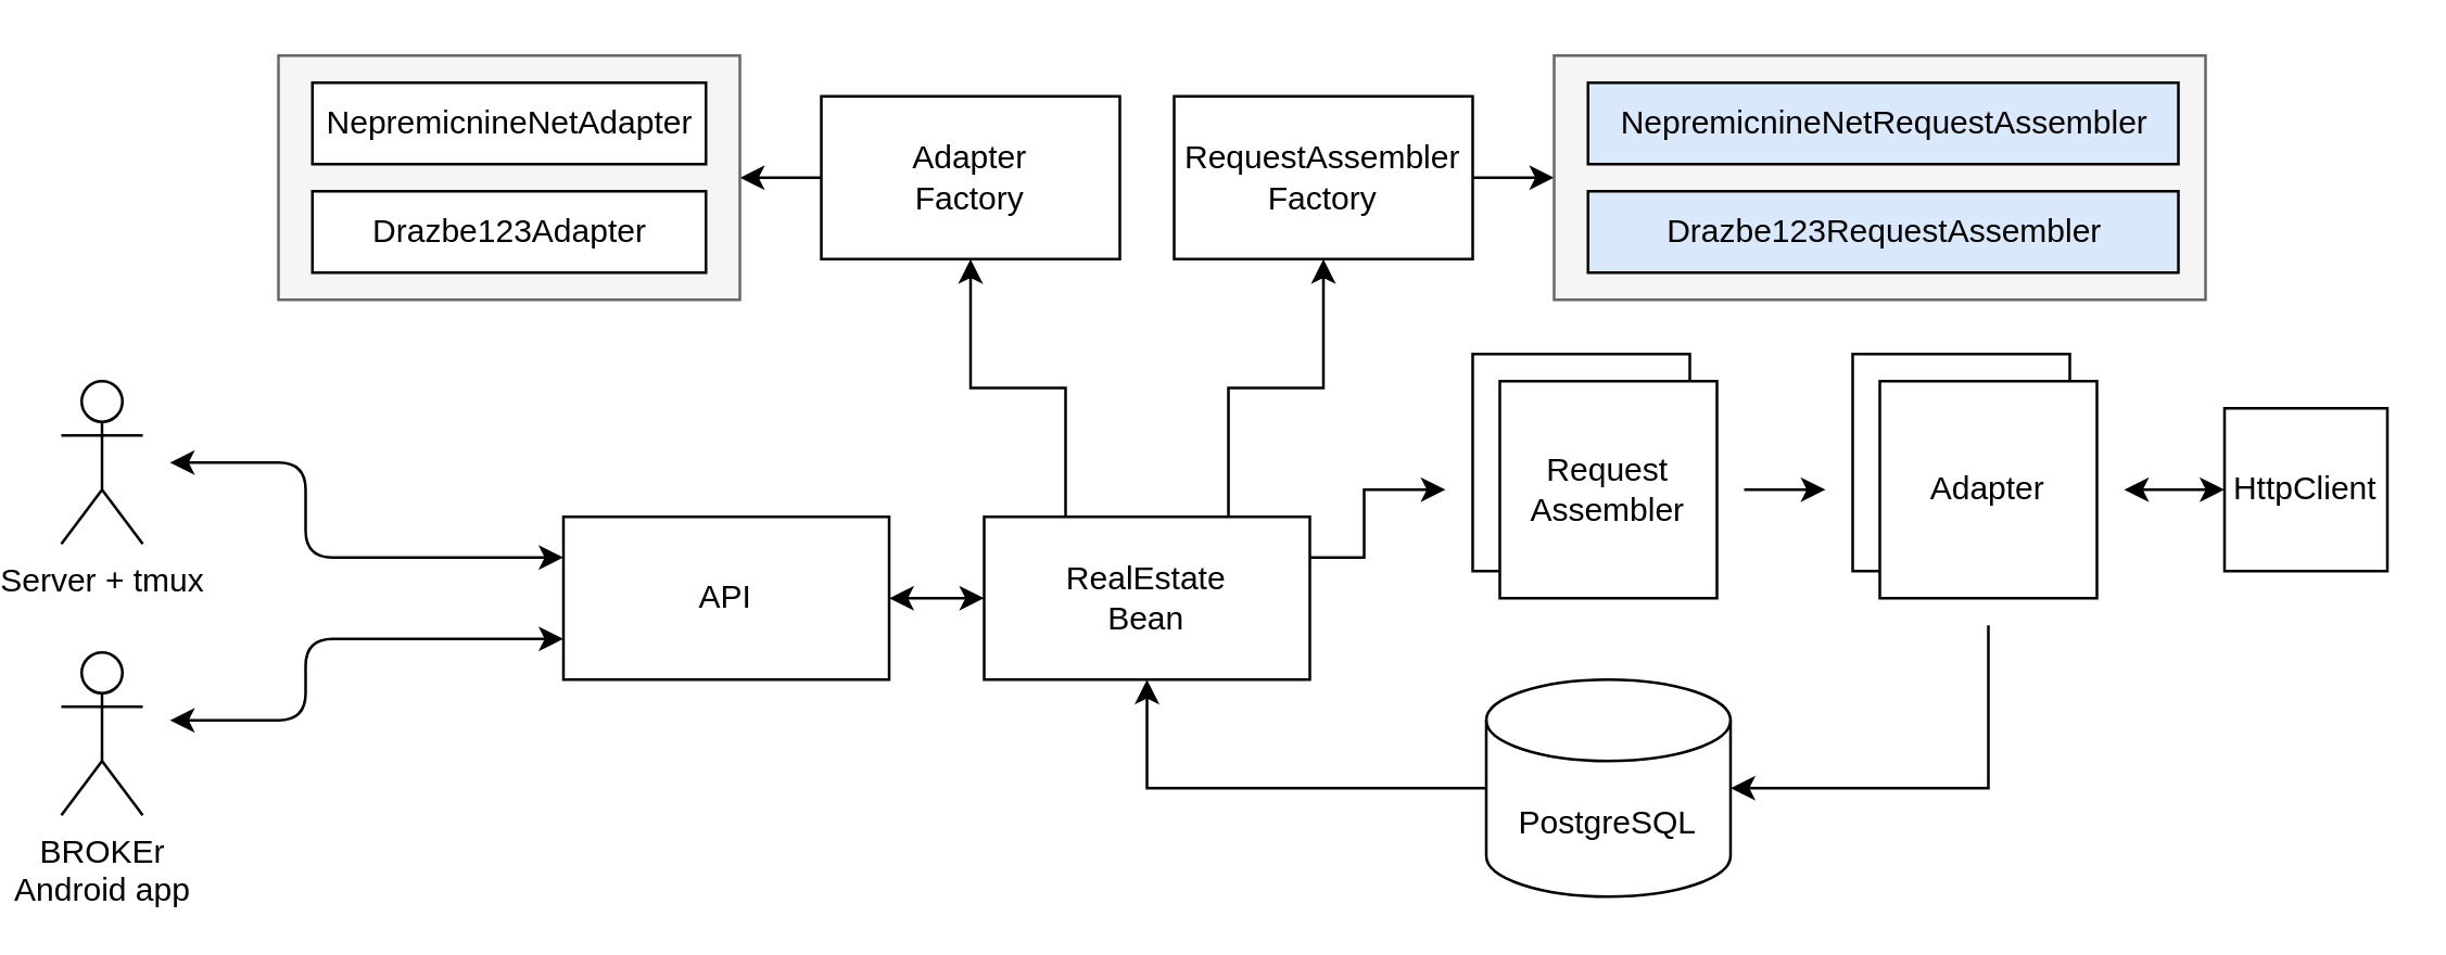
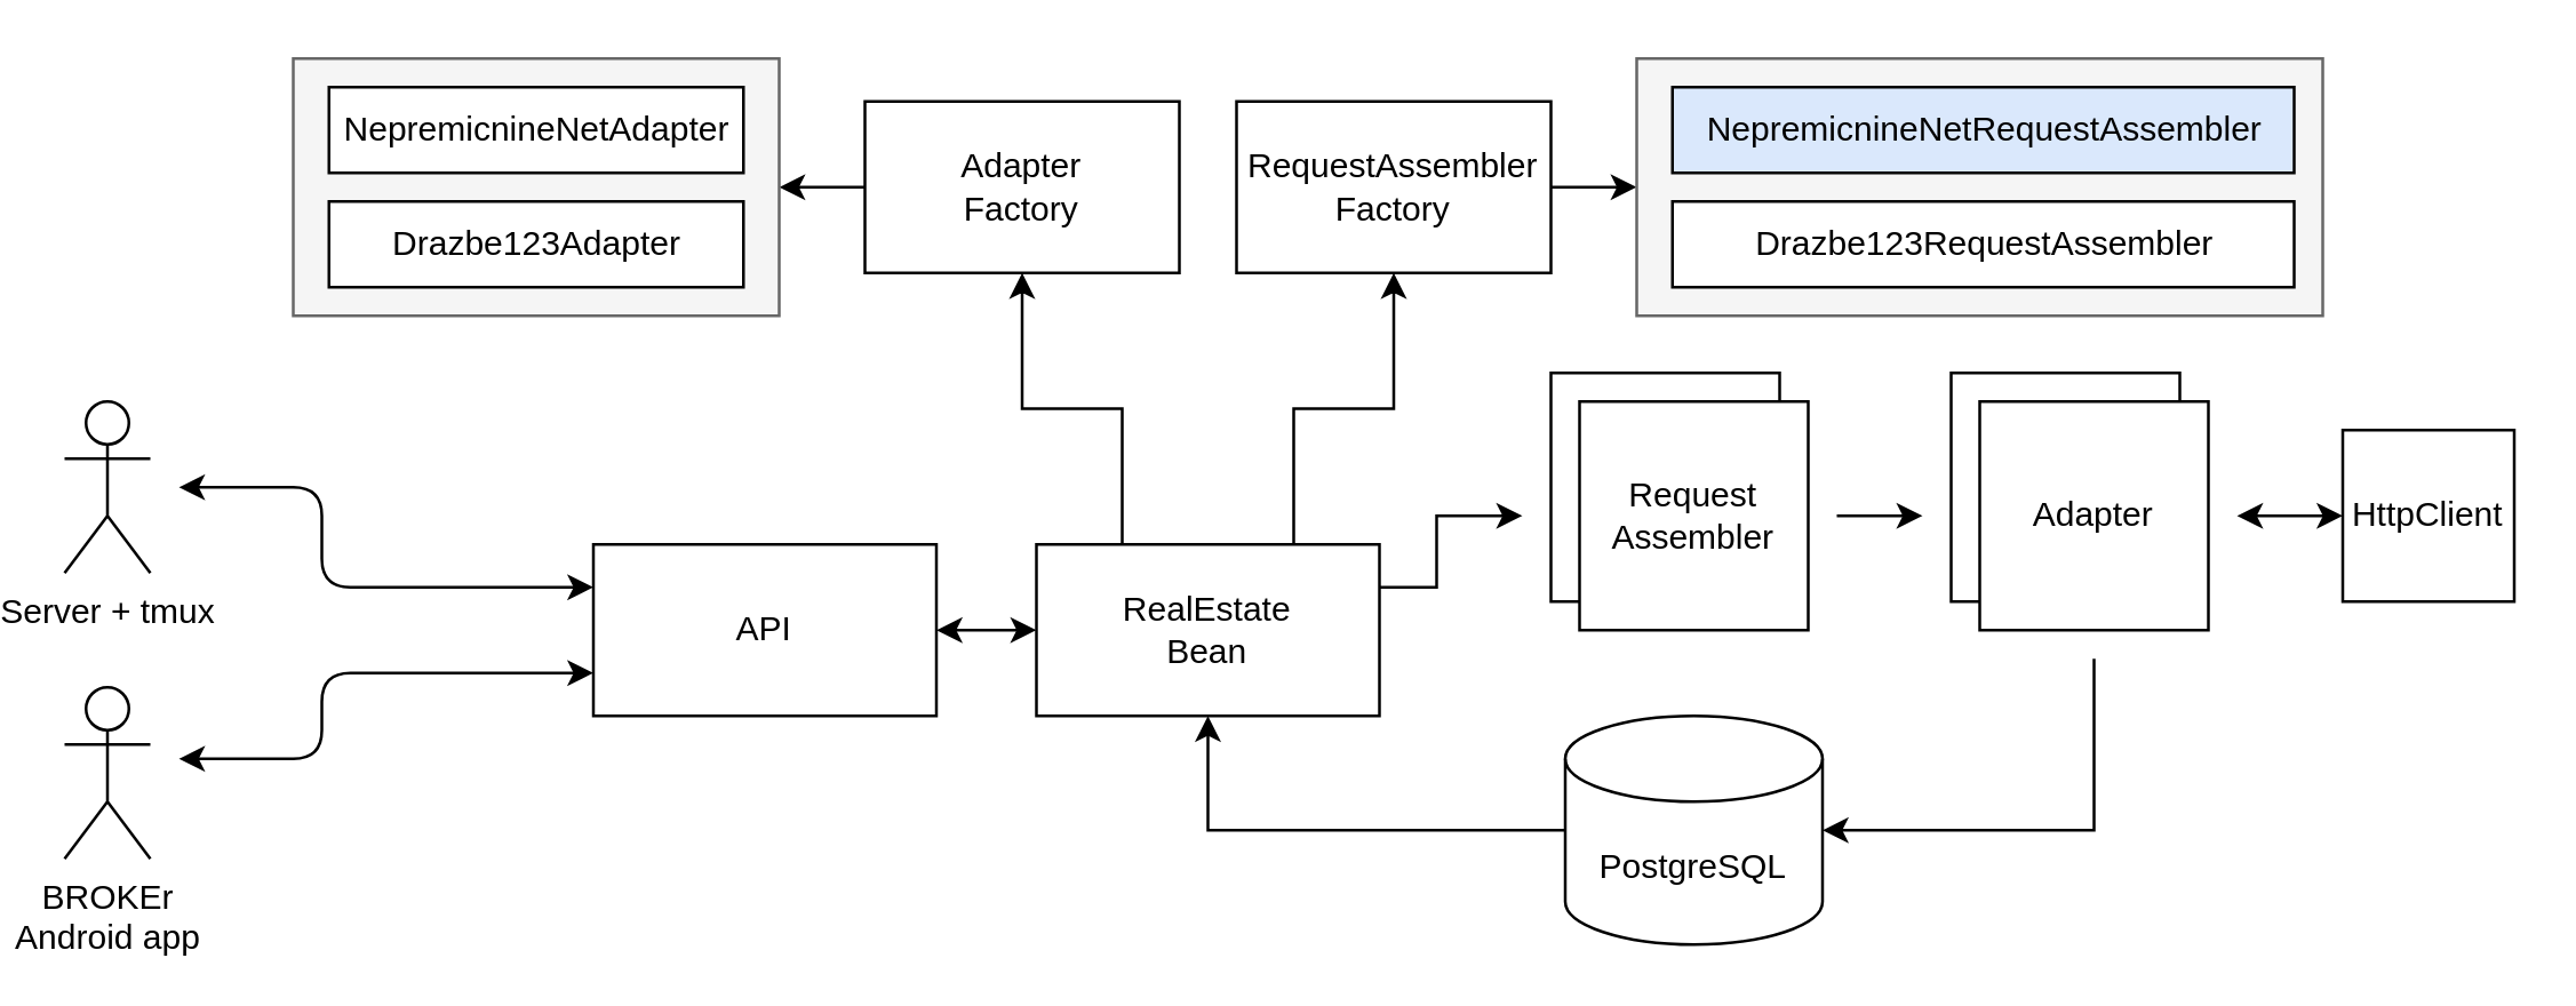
  <mxCell id="0" />
  <mxCell id="1" parent="0" />
  <mxCell id="2" style="edgeStyle=orthogonalEdgeStyle;rounded=0;orthogonalLoop=1;jettySize=auto;html=1;exitX=1;exitY=0.5;exitDx=0;exitDy=0;entryX=0;entryY=0.5;entryDx=0;entryDy=0;startArrow=classic;startFill=1;" edge="1" parent="1" source="3" target="9"><mxGeometry relative="1" as="geometry" /></mxCell>
  <mxCell id="3" value="API" style="rounded=0;whiteSpace=wrap;html=1;" vertex="1" parent="1"><mxGeometry x="205" y="190" width="120" height="60" as="geometry" /></mxCell>
  <mxCell id="4" value="BROKEr&lt;br&gt;Android app" style="shape=umlActor;verticalLabelPosition=bottom;verticalAlign=top;html=1;outlineConnect=0;" vertex="1" parent="1"><mxGeometry x="20" y="240" width="30" height="60" as="geometry" /></mxCell>
  <mxCell id="5" value="" style="endArrow=classic;startArrow=classic;html=1;entryX=0;entryY=0.75;entryDx=0;entryDy=0;" edge="1" parent="1" target="3"><mxGeometry width="50" height="50" relative="1" as="geometry"><mxPoint x="60" y="265" as="sourcePoint" /><mxPoint x="450" y="330" as="targetPoint" /><Array as="points"><mxPoint x="110" y="265" /><mxPoint x="110" y="235" /></Array></mxGeometry></mxCell>
  <mxCell id="6" value="Server + tmux" style="shape=umlActor;verticalLabelPosition=bottom;verticalAlign=top;html=1;outlineConnect=0;" vertex="1" parent="1"><mxGeometry x="20" y="140" width="30" height="60" as="geometry" /></mxCell>
  <mxCell id="7" value="" style="endArrow=classic;startArrow=classic;html=1;entryX=0;entryY=0.25;entryDx=0;entryDy=0;" edge="1" parent="1" target="3"><mxGeometry width="50" height="50" relative="1" as="geometry"><mxPoint x="60" y="170" as="sourcePoint" /><mxPoint x="160" y="225" as="targetPoint" /><Array as="points"><mxPoint x="110" y="170" /><mxPoint x="110" y="205" /></Array></mxGeometry></mxCell>
  <mxCell id="8" style="edgeStyle=orthogonalEdgeStyle;rounded=0;orthogonalLoop=1;jettySize=auto;html=1;exitX=1;exitY=0.25;exitDx=0;exitDy=0;startArrow=none;startFill=0;endArrow=classic;endFill=1;" edge="1" parent="1" source="9"><mxGeometry relative="1" as="geometry"><mxPoint x="530" y="180" as="targetPoint" /><mxPoint x="450" y="220" as="sourcePoint" /><Array as="points"><mxPoint x="500" y="205" /><mxPoint x="500" y="180" /></Array></mxGeometry></mxCell>
  <mxCell id="9" value="RealEstate&lt;br&gt;Bean" style="rounded=0;whiteSpace=wrap;html=1;" vertex="1" parent="1"><mxGeometry x="360" y="190" width="120" height="60" as="geometry" /></mxCell>
  <mxCell id="10" style="edgeStyle=orthogonalEdgeStyle;rounded=0;orthogonalLoop=1;jettySize=auto;html=1;exitX=0.5;exitY=1;exitDx=0;exitDy=0;entryX=0.25;entryY=0;entryDx=0;entryDy=0;startArrow=classic;startFill=1;endArrow=none;endFill=0;" edge="1" parent="1" source="12" target="9"><mxGeometry relative="1" as="geometry" /></mxCell>
  <mxCell id="11" style="edgeStyle=orthogonalEdgeStyle;rounded=0;orthogonalLoop=1;jettySize=auto;html=1;exitX=0;exitY=0.5;exitDx=0;exitDy=0;entryX=1;entryY=0.5;entryDx=0;entryDy=0;startArrow=none;startFill=0;endArrow=classic;endFill=1;" edge="1" parent="1" source="12" target="13"><mxGeometry relative="1" as="geometry"><Array as="points"><mxPoint x="280" y="65" /></Array></mxGeometry></mxCell>
  <mxCell id="12" value="Adapter&lt;br&gt;Factory" style="rounded=0;whiteSpace=wrap;html=1;" vertex="1" parent="1"><mxGeometry x="300" y="35" width="110" height="60" as="geometry" /></mxCell>
  <mxCell id="13" value="" style="rounded=0;whiteSpace=wrap;html=1;fillColor=#f5f5f5;strokeColor=#666666;fontColor=#333333;" vertex="1" parent="1"><mxGeometry x="100" y="20" width="170" height="90" as="geometry" /></mxCell>
  <mxCell id="14" value="NepremicnineNetAdapter" style="rounded=0;whiteSpace=wrap;html=1;" vertex="1" parent="1"><mxGeometry x="112.5" y="30" width="145" height="30" as="geometry" /></mxCell>
  <mxCell id="15" value="Drazbe123Adapter" style="rounded=0;whiteSpace=wrap;html=1;" vertex="1" parent="1"><mxGeometry x="112.5" y="70" width="145" height="30" as="geometry" /></mxCell>
  <mxCell id="16" style="edgeStyle=orthogonalEdgeStyle;rounded=0;orthogonalLoop=1;jettySize=auto;html=1;exitX=0.5;exitY=1;exitDx=0;exitDy=0;entryX=0.75;entryY=0;entryDx=0;entryDy=0;startArrow=classic;startFill=1;endArrow=none;endFill=0;" edge="1" parent="1" source="18" target="9"><mxGeometry relative="1" as="geometry" /></mxCell>
  <mxCell id="17" style="edgeStyle=orthogonalEdgeStyle;rounded=0;orthogonalLoop=1;jettySize=auto;html=1;exitX=1;exitY=0.5;exitDx=0;exitDy=0;entryX=0;entryY=0.5;entryDx=0;entryDy=0;startArrow=none;startFill=0;" edge="1" parent="1" source="18" target="19"><mxGeometry relative="1" as="geometry" /></mxCell>
  <mxCell id="18" value="RequestAssembler&lt;br&gt;Factory" style="rounded=0;whiteSpace=wrap;html=1;" vertex="1" parent="1"><mxGeometry x="430" y="35" width="110" height="60" as="geometry" /></mxCell>
  <mxCell id="19" value="" style="rounded=0;whiteSpace=wrap;html=1;fillColor=#f5f5f5;strokeColor=#666666;fontColor=#333333;" vertex="1" parent="1"><mxGeometry x="570" y="20" width="240" height="90" as="geometry" /></mxCell>
  <mxCell id="20" value="NepremicnineNetRequestAssembler" style="rounded=0;whiteSpace=wrap;html=1;fillColor=#dae8fc;" vertex="1" parent="1"><mxGeometry x="582.5" y="30" width="217.5" height="30" as="geometry" /></mxCell>
- <mxCell id="21" value="Drazbe123RequestAssembler" style="rounded=0;whiteSpace=wrap;html=1;fillColor=#dae8fc;" vertex="1" parent="1"><mxGeometry x="582.5" y="70" width="217.5" height="30" as="geometry" /></mxCell>
+ <mxCell id="21" value="Drazbe123RequestAssembler" style="rounded=0;whiteSpace=wrap;html=1;" vertex="1" parent="1"><mxGeometry x="582.5" y="70" width="217.5" height="30" as="geometry" /></mxCell>
  <mxCell id="22" value="" style="whiteSpace=wrap;html=1;aspect=fixed;" vertex="1" parent="1"><mxGeometry x="540" y="130" width="80" height="80" as="geometry" /></mxCell>
  <mxCell id="23" value="Request&lt;br&gt;Assembler" style="whiteSpace=wrap;html=1;aspect=fixed;" vertex="1" parent="1"><mxGeometry x="550" y="140" width="80" height="80" as="geometry" /></mxCell>
  <mxCell id="24" value="" style="endArrow=classic;html=1;" edge="1" parent="1"><mxGeometry width="50" height="50" relative="1" as="geometry"><mxPoint x="640" y="180" as="sourcePoint" /><mxPoint x="670" y="180" as="targetPoint" /></mxGeometry></mxCell>
  <mxCell id="25" value="" style="whiteSpace=wrap;html=1;aspect=fixed;" vertex="1" parent="1"><mxGeometry x="680" y="130" width="80" height="80" as="geometry" /></mxCell>
  <mxCell id="26" style="edgeStyle=orthogonalEdgeStyle;rounded=0;orthogonalLoop=1;jettySize=auto;html=1;entryX=0;entryY=0.5;entryDx=0;entryDy=0;startArrow=classic;startFill=1;endArrow=classic;endFill=1;" edge="1" parent="1" target="31"><mxGeometry relative="1" as="geometry"><mxPoint x="780" y="180" as="sourcePoint" /></mxGeometry></mxCell>
  <mxCell id="27" value="Adapter" style="whiteSpace=wrap;html=1;aspect=fixed;" vertex="1" parent="1"><mxGeometry x="690" y="140" width="80" height="80" as="geometry" /></mxCell>
  <mxCell id="28" style="edgeStyle=orthogonalEdgeStyle;rounded=0;orthogonalLoop=1;jettySize=auto;html=1;exitX=0;exitY=0.5;exitDx=0;exitDy=0;exitPerimeter=0;entryX=0.5;entryY=1;entryDx=0;entryDy=0;startArrow=none;startFill=0;endArrow=classic;endFill=1;" edge="1" parent="1" source="30" target="9"><mxGeometry relative="1" as="geometry"><Array as="points"><mxPoint x="420" y="290" /></Array></mxGeometry></mxCell>
  <mxCell id="29" style="edgeStyle=orthogonalEdgeStyle;rounded=0;orthogonalLoop=1;jettySize=auto;html=1;exitX=1;exitY=0.5;exitDx=0;exitDy=0;exitPerimeter=0;startArrow=classic;startFill=1;endArrow=none;endFill=0;fontSize=15;" edge="1" parent="1" source="30"><mxGeometry relative="1" as="geometry"><mxPoint x="730" y="230" as="targetPoint" /><Array as="points"><mxPoint x="730" y="290" /></Array></mxGeometry></mxCell>
  <mxCell id="30" value="PostgreSQL" style="shape=cylinder3;whiteSpace=wrap;html=1;boundedLbl=1;backgroundOutline=1;size=15;" vertex="1" parent="1"><mxGeometry x="545" y="250" width="90" height="80" as="geometry" /></mxCell>
  <mxCell id="31" value="HttpClient" style="rounded=0;whiteSpace=wrap;html=1;" vertex="1" parent="1"><mxGeometry x="817" y="150" width="60" height="60" as="geometry" /></mxCell>
